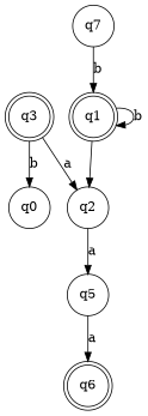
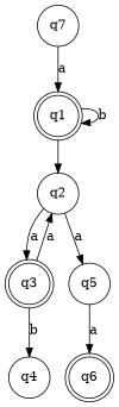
  digraph {
    rankdir=q
    node [shape=circle]
    q1 [shape=doublecircle]
    q2
    q3 [shape=doublecircle]
    q5
-   q4 [label=q0]
+   q4
    q6 [shape=doublecircle]
    n7 [label=q7]
    q1 -> q1 [label=b]
    q1 -> q2
+   q2 -> q3 [label=a]
    q2 -> q5 [label=a]
    q3 -> q2 [label=a]
    q3 -> q4 [label=b]
    q5 -> q6 [label=a]
-   n7 -> q1 [label=b]
+   n7 -> q1 [label=a]
  }
